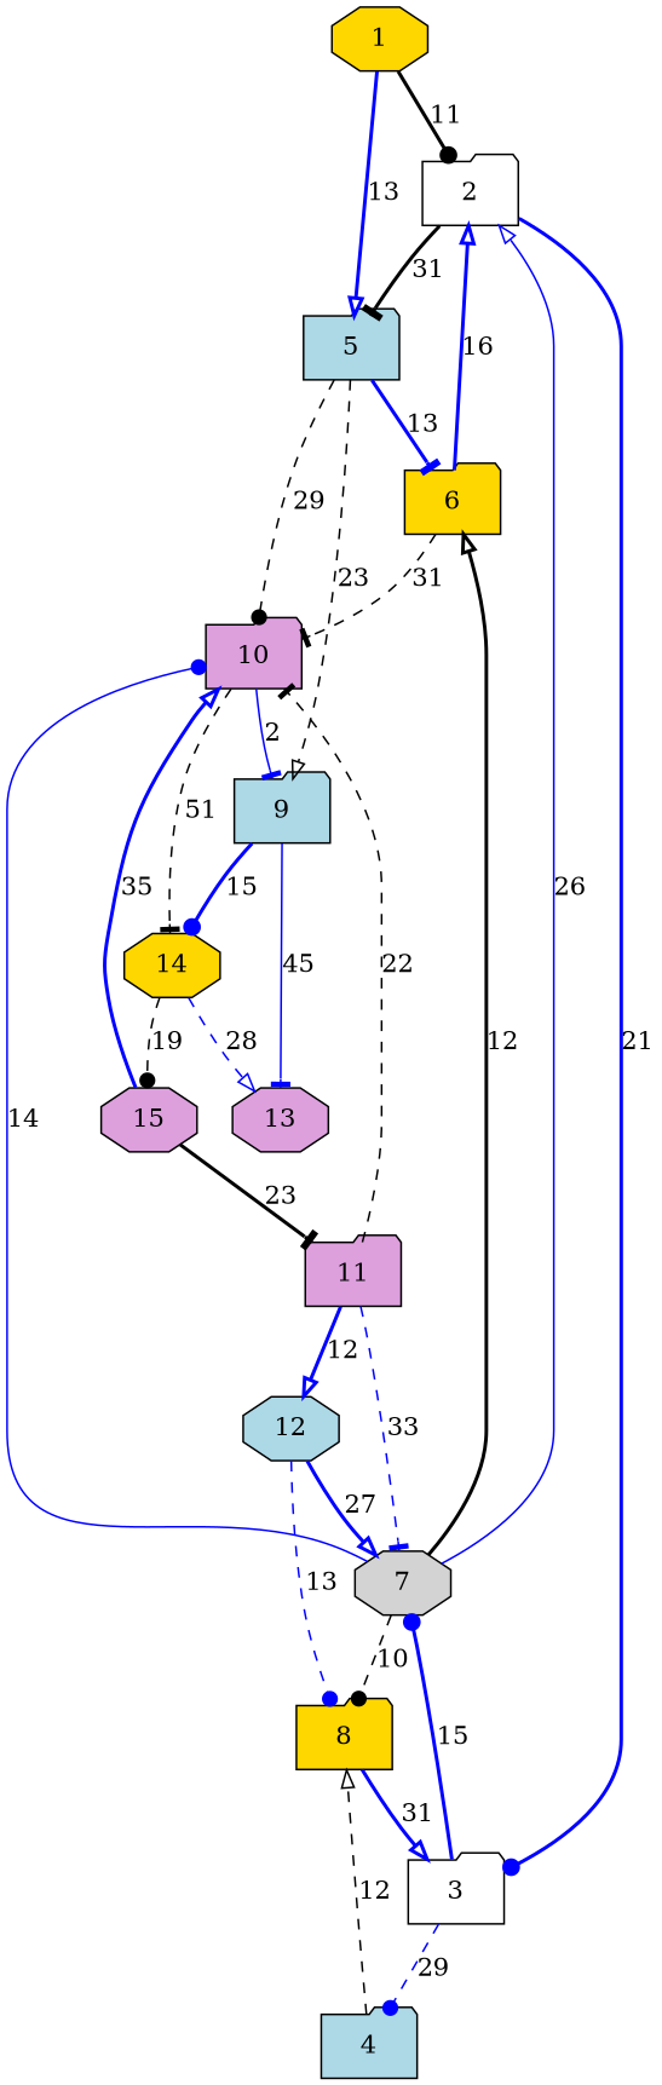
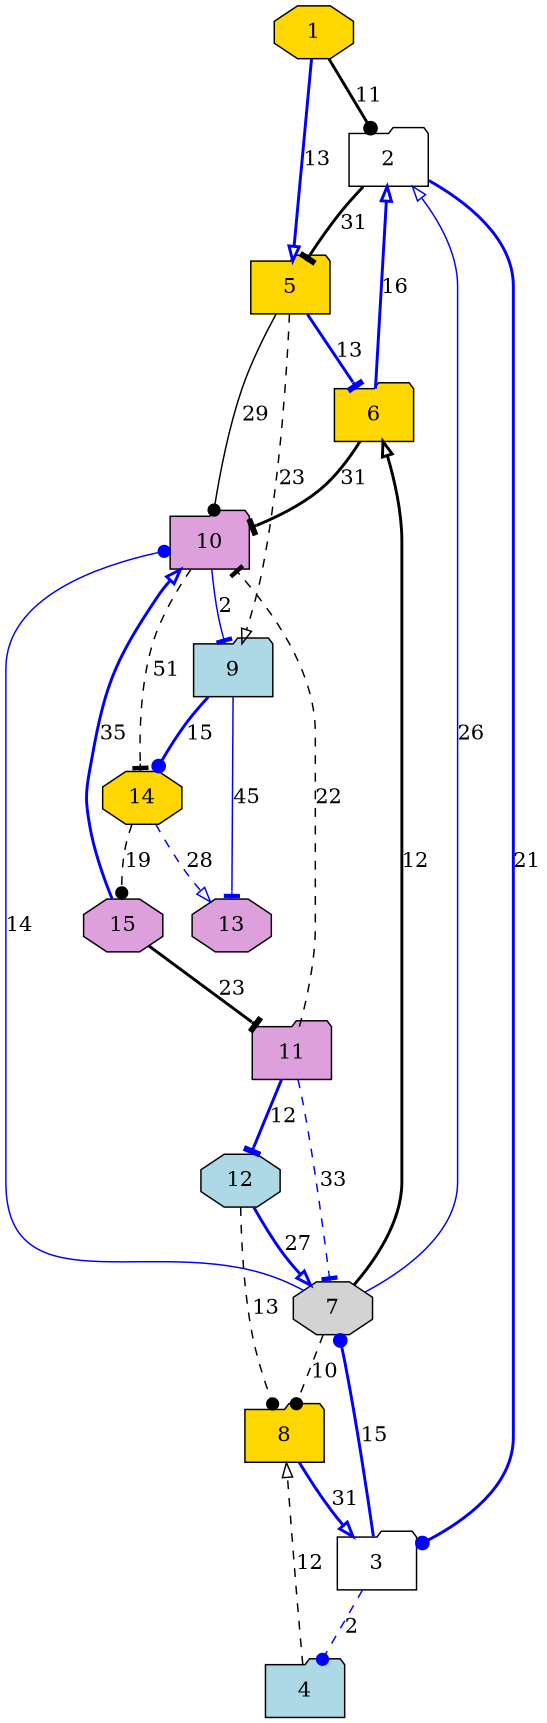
  digraph {
    fontname="DejaVu Serif"
    node [fillcolor=gold fontname="DejaVu Serif" shape=folder style=filled]
    edge [arrowhead=dot color=blue fontname="DejaVu Serif" style=bold]
    1 [shape=octagon]
    2 [fillcolor=white]
-   5 [fillcolor=lightblue]
+   5
    3 [fillcolor=white]
    6
    9 [fillcolor=lightblue]
    10 [fillcolor=plum]
    7 [fillcolor=lightgrey shape=octagon]
    4 [fillcolor=lightblue]
    14 [shape=octagon]
    13 [fillcolor=plum shape=octagon]
    8
    15 [fillcolor=plum shape=octagon]
    11 [fillcolor=plum]
    12 [fillcolor=lightblue shape=octagon]
    1 -> 2 [color=black label=11]
    1 -> 5 [arrowhead=onormal label=13]
    2 -> 5 [arrowhead=tee color=black label=31]
    2 -> 3 [label=21]
    5 -> 6 [arrowhead=tee label=13]
    5 -> 9 [arrowhead=onormal color=black label=23 style=dashed]
-   5 -> 10 [color=black label=29 style=dashed]
+   5 -> 10 [color=black label=29 style=solid]
    3 -> 7 [label=15]
-   3 -> 4 [label=29 style=dashed]
+   3 -> 4 [label=2 style=dashed]
    6 -> 2 [arrowhead=onormal label=16]
-   6 -> 10 [arrowhead=tee color=black label=31 style=dashed]
+   6 -> 10 [arrowhead=tee color=black label=31]
    9 -> 14 [label=15]
    9 -> 13 [arrowhead=tee label=45 style=solid]
    10 -> 9 [arrowhead=tee label=2 style=solid]
    10 -> 14 [arrowhead=tee color=black label=51 style=dashed]
    7 -> 2 [arrowhead=onormal label=26 style=solid]
    7 -> 6 [arrowhead=onormal color=black label=12]
    7 -> 10 [label=14 style=solid]
    7 -> 8 [color=black label=10 style=dashed]
    4 -> 8 [arrowhead=onormal color=black label=12 style=dashed]
    14 -> 13 [arrowhead=onormal label=28 style=dashed]
    14 -> 15 [color=black label=19 style=dashed]
    8 -> 3 [arrowhead=onormal label=31]
    15 -> 10 [arrowhead=onormal label=35]
    15 -> 11 [arrowhead=tee color=black label=23]
    11 -> 10 [arrowhead=tee color=black label=22 style=dashed]
    11 -> 7 [arrowhead=tee label=33 style=dashed]
-   11 -> 12 [arrowhead=onormal label=12]
+   11 -> 12 [arrowhead=tee label=12]
    12 -> 7 [arrowhead=onormal label=27]
-   12 -> 8 [label=13 style=dashed]
+   12 -> 8 [color=black label=13 style=dashed]
  }
